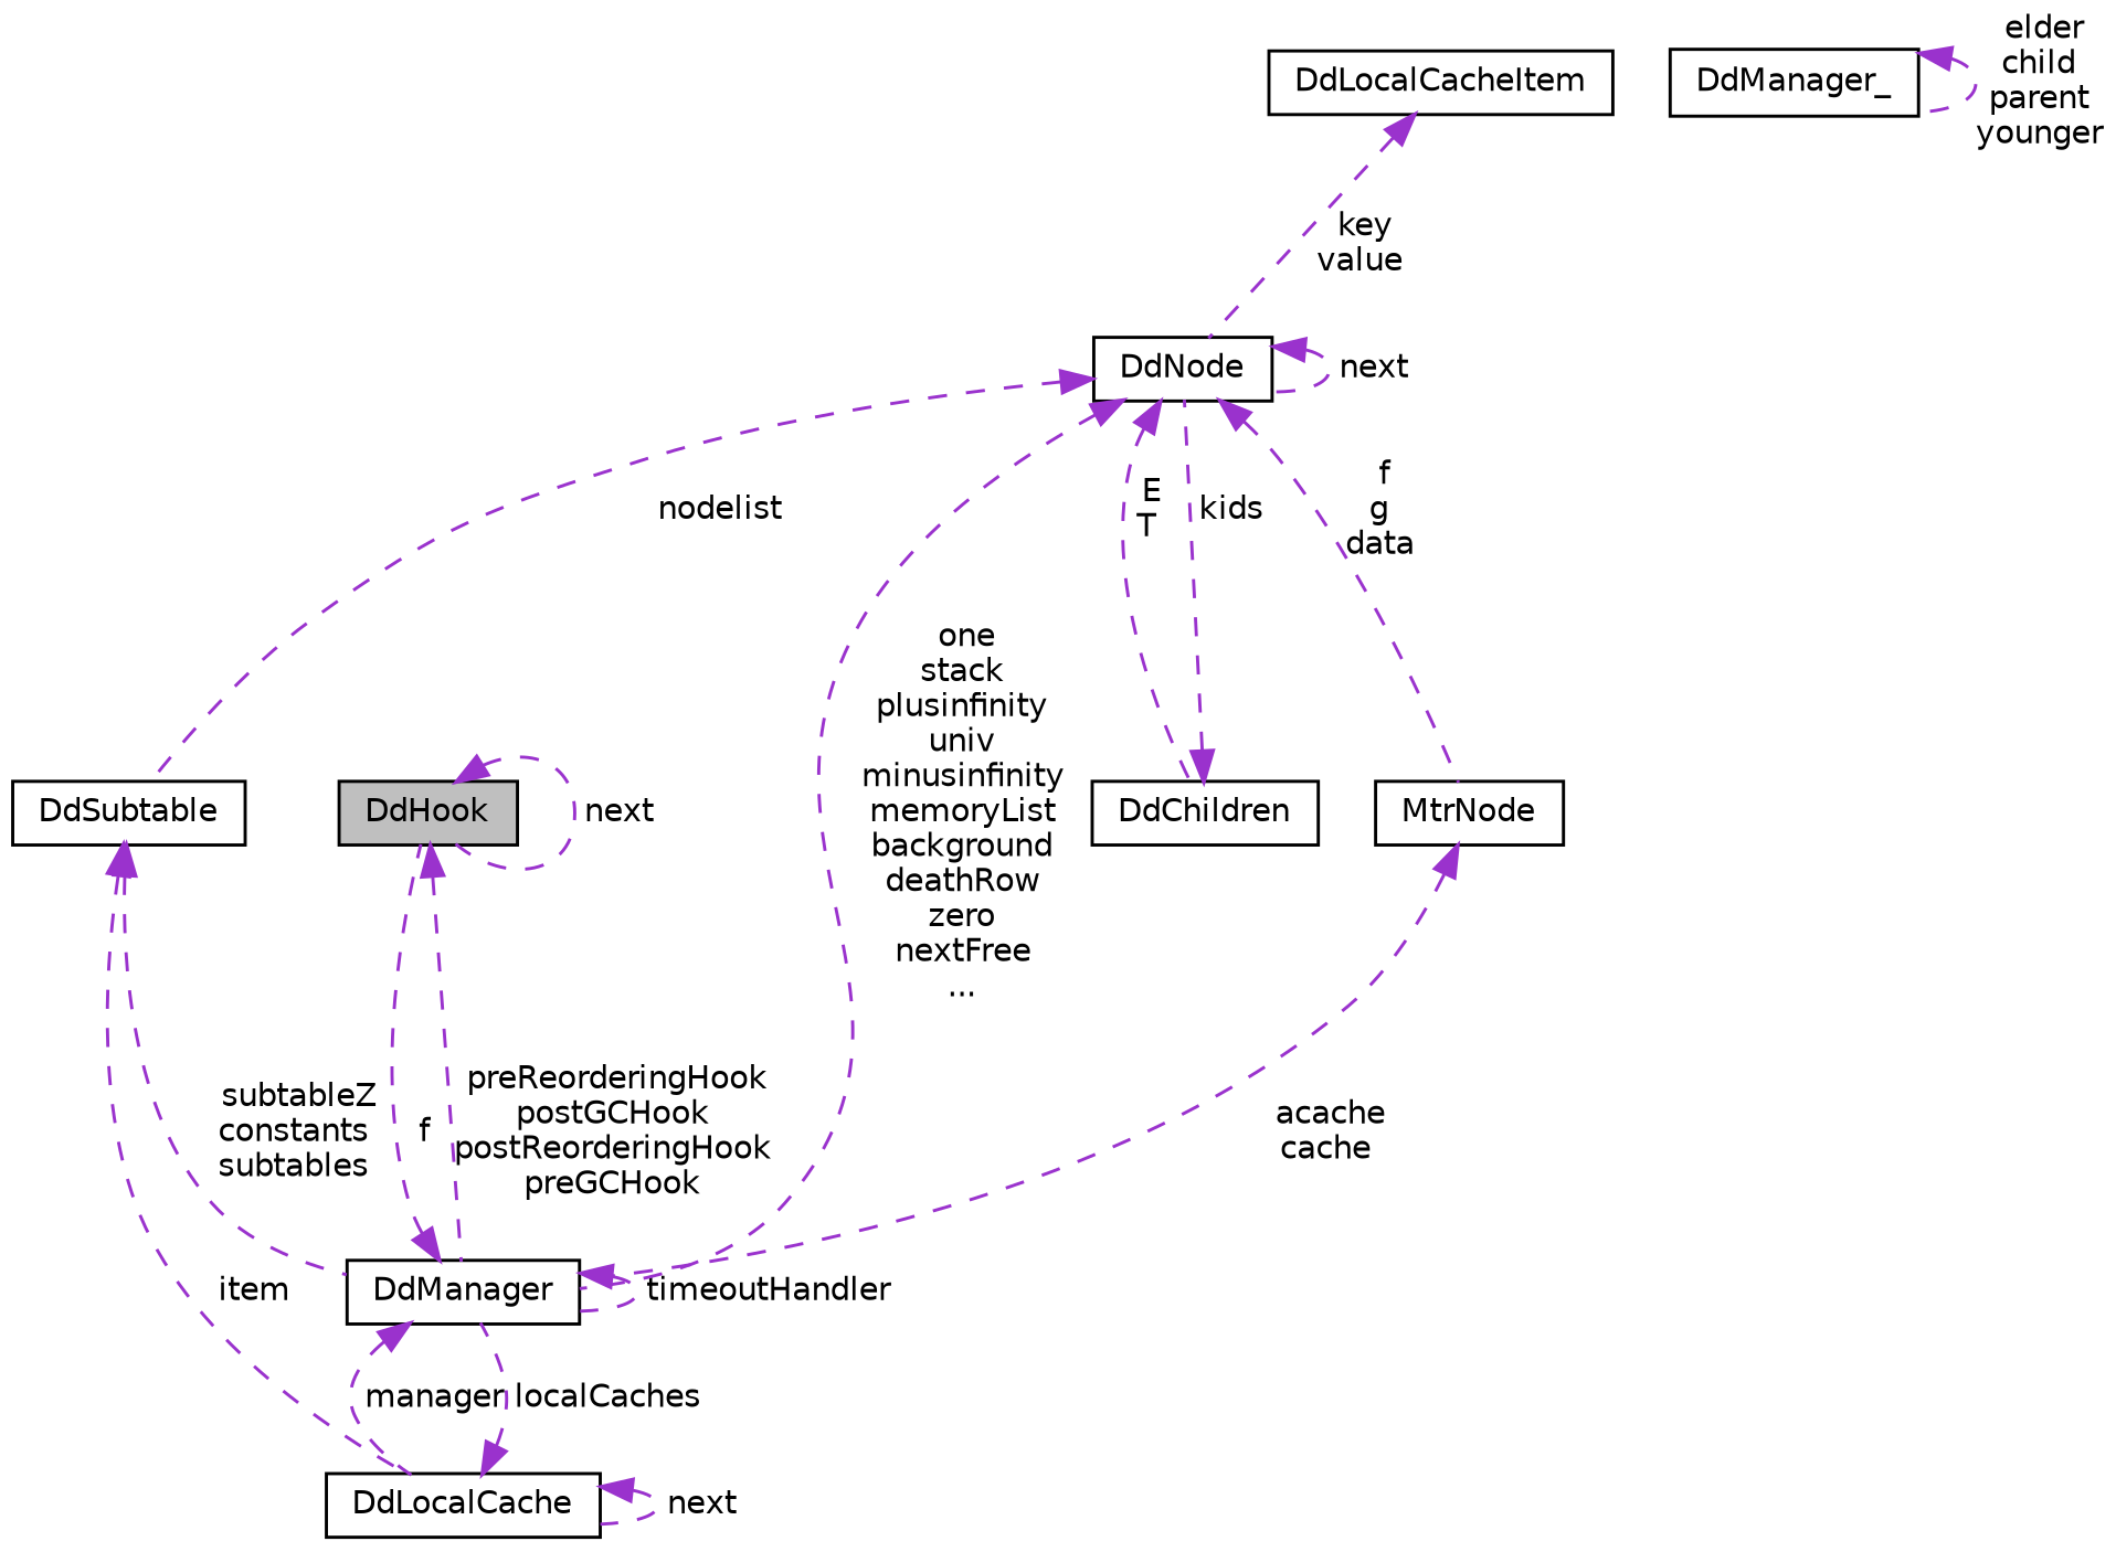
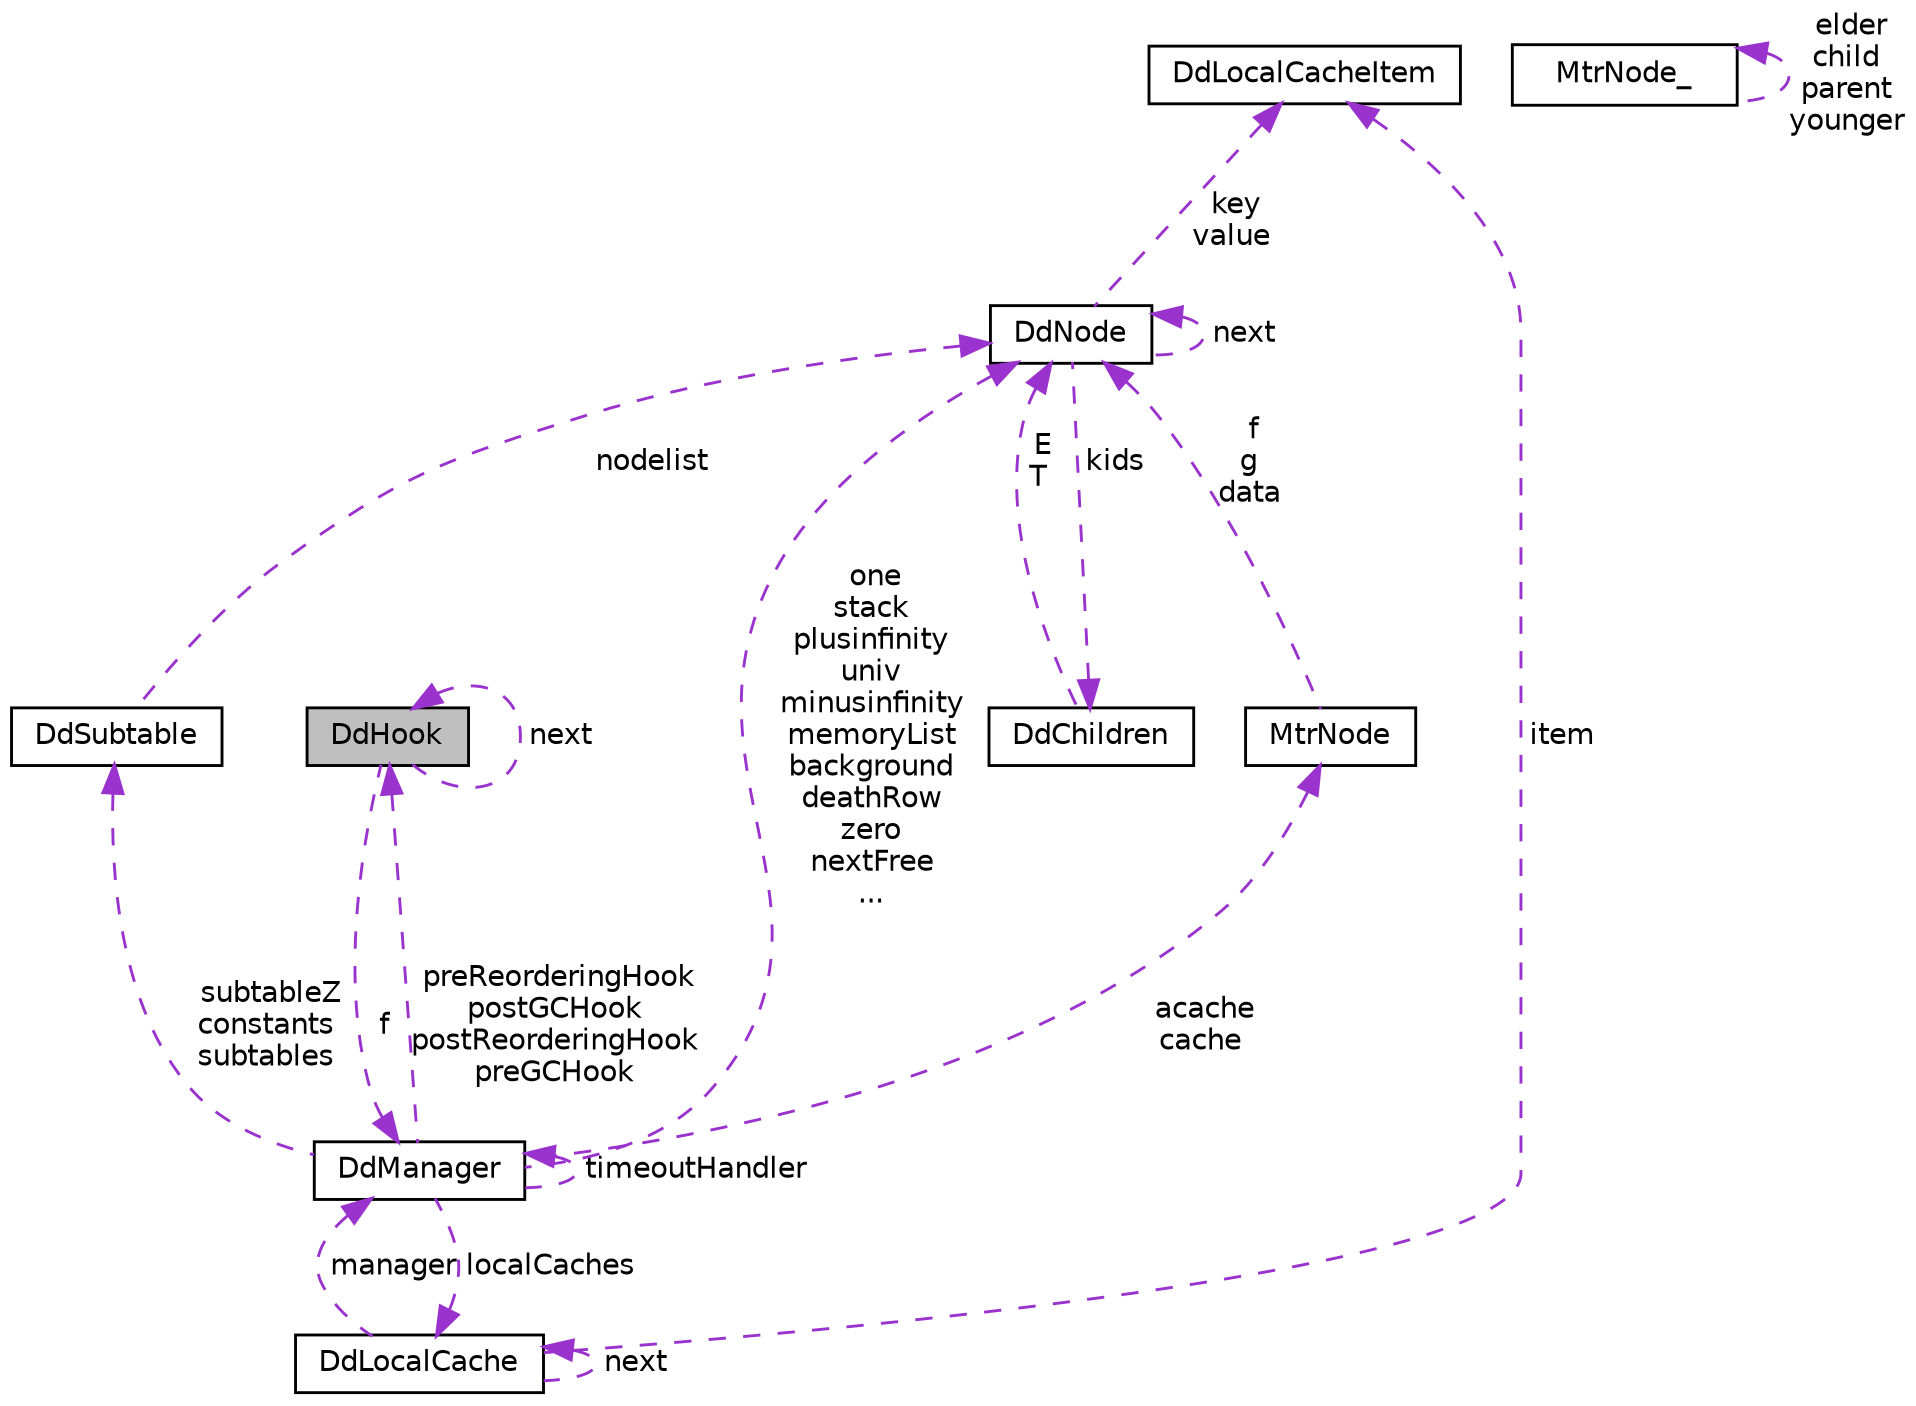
  digraph {
    node [color=black fillcolor=white fontname=Helvetica fontsize=10 shape=record style=filled]
    edge [color=darkorchid3 dir=back fontname=Helvetica fontsize=10 labelfontname=Helvetica labelfontsize=10 style=dashed]
    n1 [fillcolor=grey75 fontcolor=black height=0.2 label=DdHook width=0.4]
    n2 [height=0.2 label=DdManager width=0.4]
    n3 [height=0.2 label=DdLocalCache width=0.4]
    n4 [height=0.2 label=DdLocalCacheItem width=0.4]
    n5 [height=0.2 label=DdNode width=0.4]
    n6 [height=0.2 label=DdChildren width=0.4]
    n7 [height=0.2 label=DdSubtable width=0.4]
    n8 [height=0.2 label=MtrNode width=0.4]
-   n9 [height=0.2 label=DdManager_ width=0.4]
+   n9 [height=0.2 label=MtrNode_ width=0.4]
    n1 -> n1 [label=" next"]
    n1 -> n2 [label=" preReorderingHook\npostGCHook\npostReorderingHook\npreGCHook"]
    n2 -> n1 [label=" f"]
    n2 -> n2 [label=" timeoutHandler"]
    n2 -> n3 [label=" manager"]
    n3 -> n2 [label=" localCaches"]
    n3 -> n3 [label=" next"]
-   n7 -> n3 [label=" item"]
+   n4 -> n3 [label=" item"]
    n4 -> n5 [label=" key\nvalue"]
    n5 -> n2 [label=" one\nstack\nplusinfinity\nuniv\nminusinfinity\nmemoryList\nbackground\ndeathRow\nzero\nnextFree\n..."]
    n5 -> n5 [label=" next"]
    n5 -> n6 [label=" E\nT"]
    n5 -> n7 [label=" nodelist"]
    n5 -> n8 [label=" f\ng\ndata"]
    n6 -> n5 [label=" kids"]
    n7 -> n2 [label=" subtableZ\nconstants\nsubtables"]
    n8 -> n2 [label=" acache\ncache"]
    n9 -> n9 [label=" elder\nchild\nparent\nyounger"]
  }
